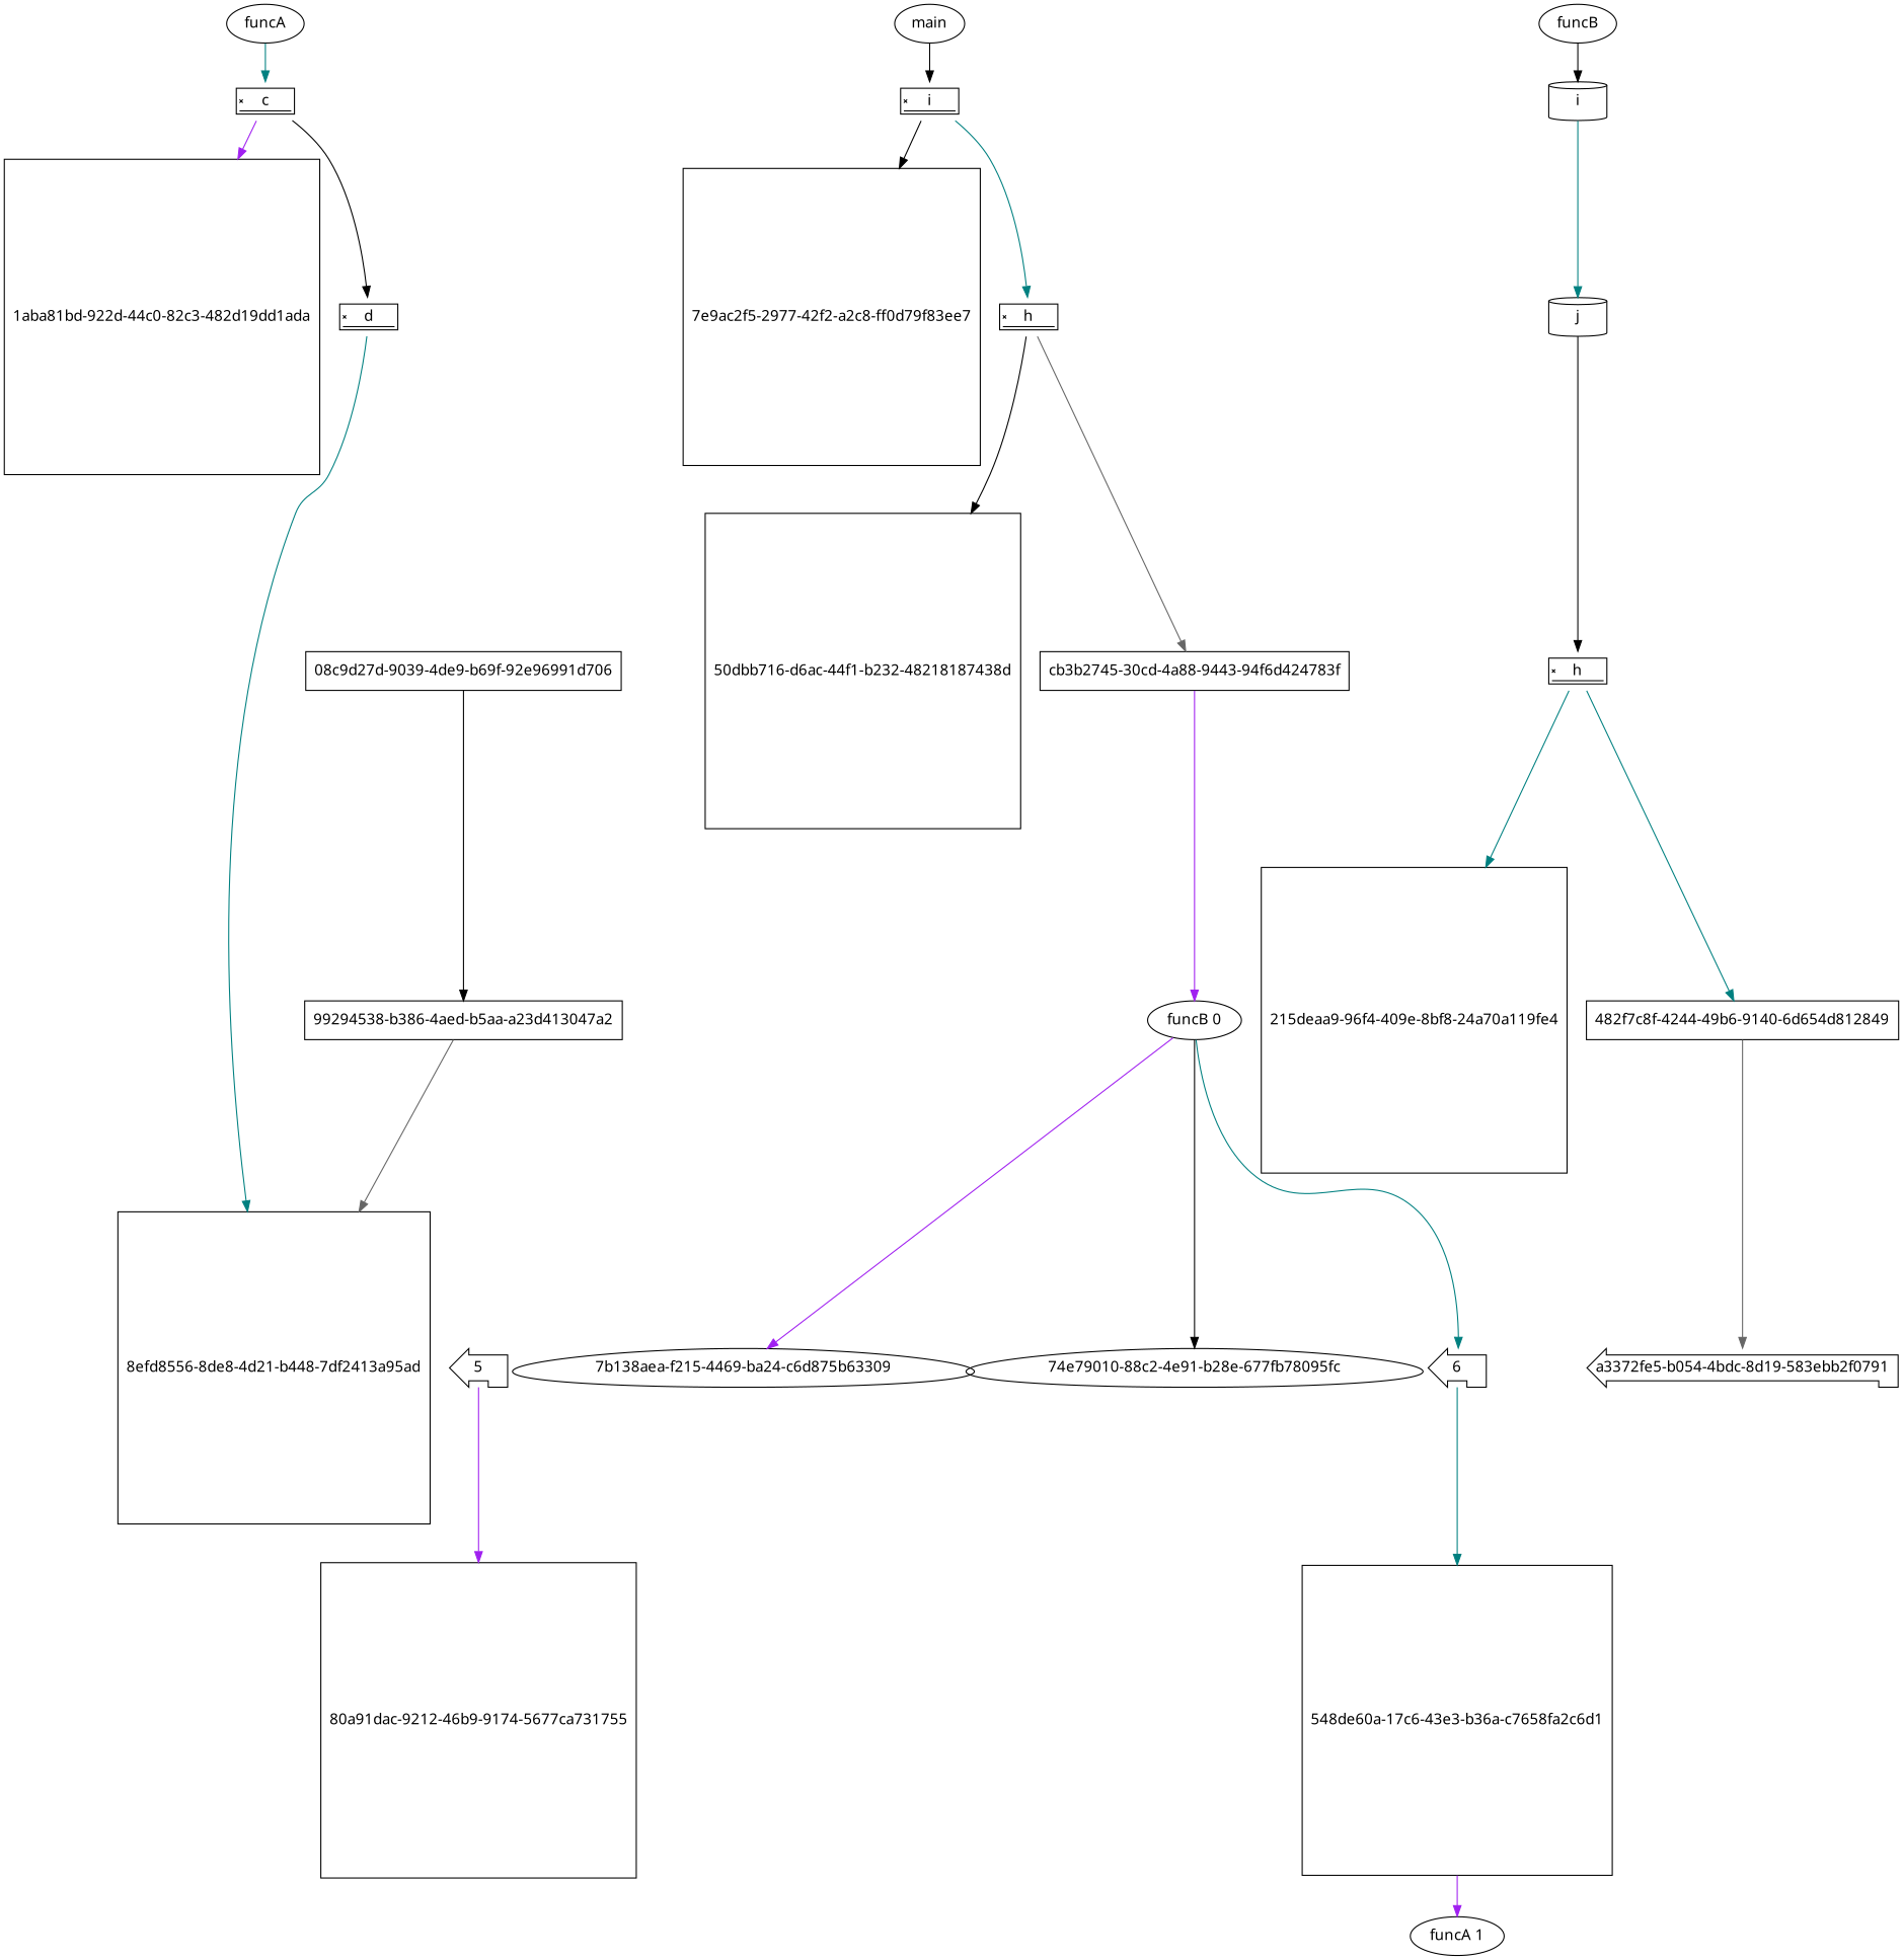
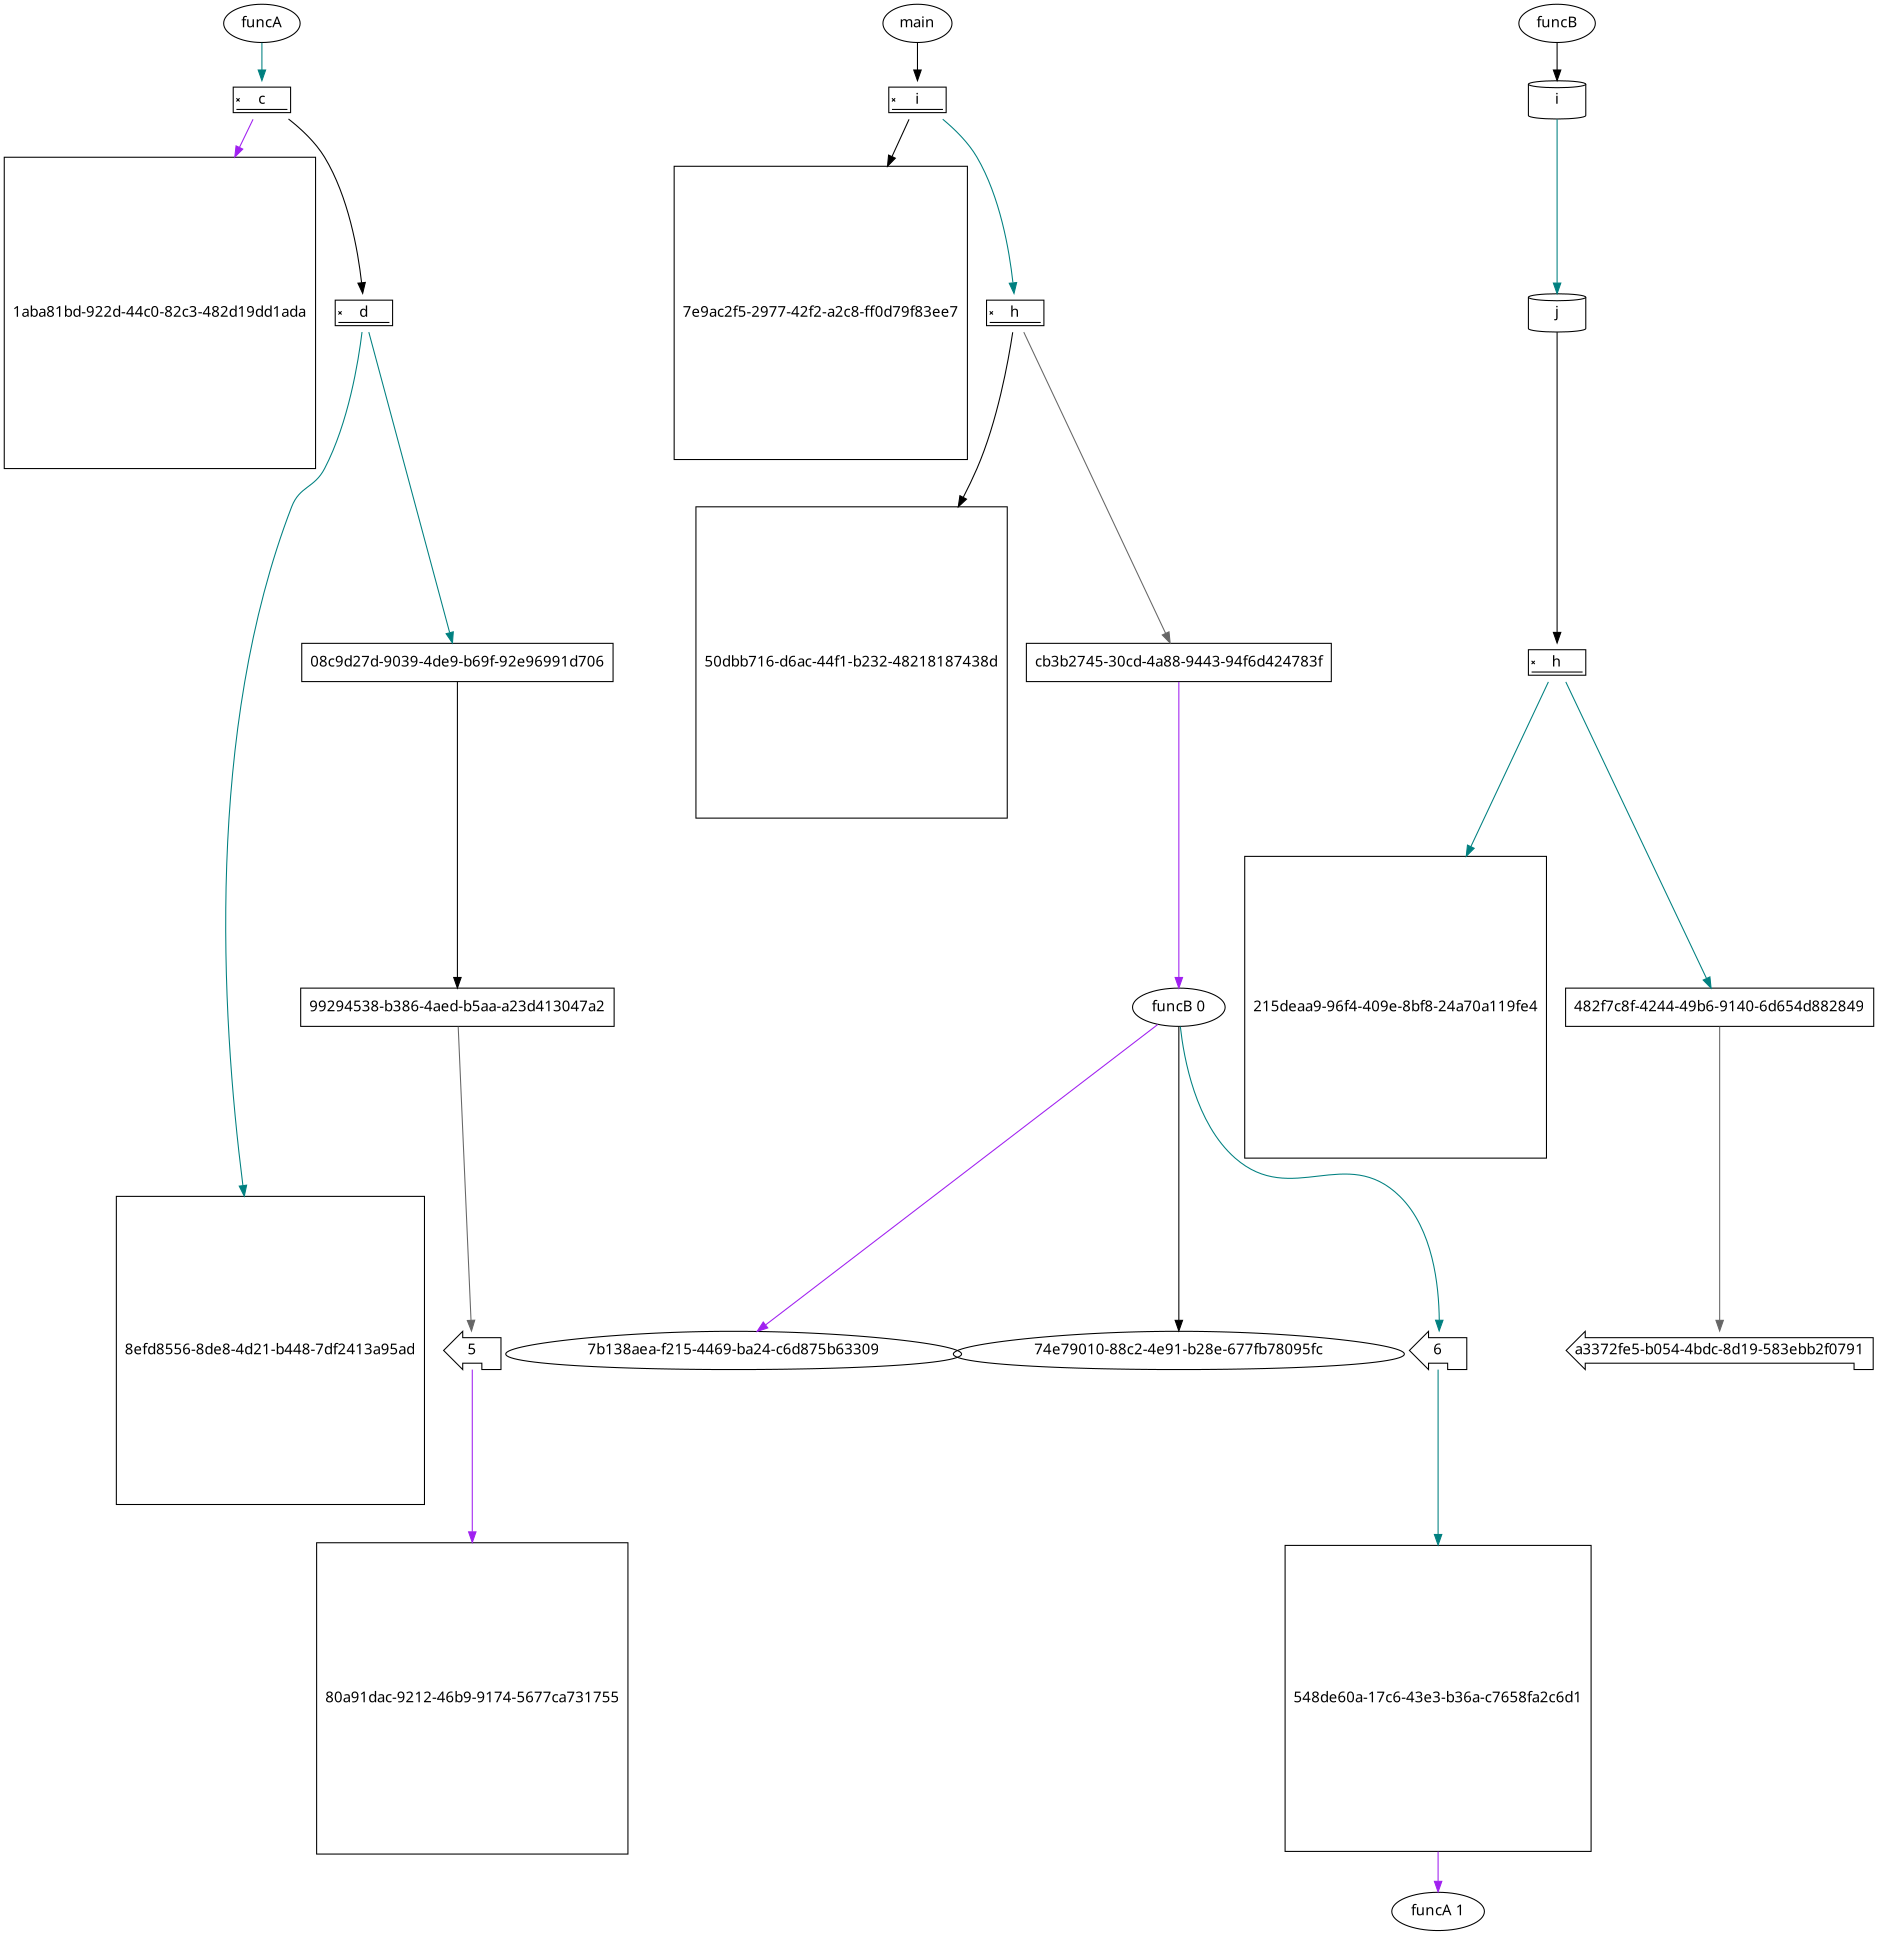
  digraph {
    fontname="Noto Sans"
    node [fontname="Noto Sans" shape=square]
    edge [color=teal fontname="Noto Sans"]
    n1 [height=0.5 label=funcA shape=ellipse width=0.94305]
    n2 [height=0.5 label=c shape=signature width=0.75]
    "1aba81bd-922d-44c0-82c3-482d19dd1ada" [height=0.5 width=0.5]
    n4 [height=0.5 label=d shape=signature width=0.75]
    "8efd8556-8de8-4d21-b448-7df2413a95ad" [height=0.5 width=0.5]
    "08c9d27d-9039-4de9-b69f-92e96991d706" [height=0.5 shape=rect width=0.75]
    "99294538-b386-4aed-b5aa-a23d413047a2" [height=0.5 shape=rect width=0.75]
    n8 [height=0.5 label=5 shape=lpromoter width=0.75]
    "80a91dac-9212-46b9-9174-5677ca731755" [height=0.5 width=0.5]
    n10 [height=0.5 label=main shape=ellipse width=0.82932]
    n11 [height=0.5 label=i shape=signature width=0.75]
    "7e9ac2f5-2977-42f2-a2c8-ff0d79f83ee7" [height=0.5 width=0.5]
    n13 [height=0.5 label=h shape=signature width=0.75]
    "50dbb716-d6ac-44f1-b232-48218187438d" [height=0.5 width=0.5]
    "cb3b2745-30cd-4a88-9443-94f6d424783f" [height=0.5 shape=rect width=0.75]
    n16 [height=0.5 label="funcB 0" shape=oval width=1.1279]
    "7b138aea-f215-4469-ba24-c6d875b63309" [height=0.5 shape=egg width=0.79843]
    "74e79010-88c2-4e91-b28e-677fb78095fc" [height=0.5 shape=egg width=0.79843]
    n19 [height=0.5 label=6 shape=lpromoter width=0.75]
    "548de60a-17c6-43e3-b36a-c7658fa2c6d1" [height=0.5 width=0.5]
    n21 [height=0.5 label="funcA 1" shape=oval width=1.1279]
    n22 [height=0.5 label=funcB shape=ellipse width=0.92884]
    n23 [height=0.5 label=i shape=cylinder width=0.75]
    n24 [height=0.5 label=j shape=cylinder width=0.75]
    n25 [height=0.5 label=h shape=signature width=0.75]
    "215deaa9-96f4-409e-8bf8-24a70a119fe4" [height=0.5 width=0.5]
-   "482f7c8f-4244-49b6-9140-6d654d882849" [height=0.5 shape=rect width=0.75 label="482f7c8f-4244-49b6-9140-6d654d812849"]
+   "482f7c8f-4244-49b6-9140-6d654d882849" [height=0.5 shape=rect width=0.75]
    "a3372fe5-b054-4bdc-8d19-583ebb2f0791" [height=0.5 shape=lpromoter width=0.75]
    n1 -> n2
    n2 -> "1aba81bd-922d-44c0-82c3-482d19dd1ada" [color=purple]
    n2 -> n4 [color=black]
    n4 -> "8efd8556-8de8-4d21-b448-7df2413a95ad"
+   n4 -> "08c9d27d-9039-4de9-b69f-92e96991d706"
    "08c9d27d-9039-4de9-b69f-92e96991d706" -> "99294538-b386-4aed-b5aa-a23d413047a2" [color=black]
-   "99294538-b386-4aed-b5aa-a23d413047a2" -> "8efd8556-8de8-4d21-b448-7df2413a95ad" [color=gray40]
+   "99294538-b386-4aed-b5aa-a23d413047a2" -> n8 [color=gray40]
    n8 -> "80a91dac-9212-46b9-9174-5677ca731755" [color=purple]
    n10 -> n11 [color=black]
    n11 -> "7e9ac2f5-2977-42f2-a2c8-ff0d79f83ee7" [color=black]
    n11 -> n13
    n13 -> "50dbb716-d6ac-44f1-b232-48218187438d" [color=black]
    n13 -> "cb3b2745-30cd-4a88-9443-94f6d424783f" [color=gray40]
    "cb3b2745-30cd-4a88-9443-94f6d424783f" -> n16 [color=purple]
    n16 -> "7b138aea-f215-4469-ba24-c6d875b63309" [color=purple]
    n16 -> "74e79010-88c2-4e91-b28e-677fb78095fc" [color=black]
    n16 -> n19
    n19 -> "548de60a-17c6-43e3-b36a-c7658fa2c6d1"
    "548de60a-17c6-43e3-b36a-c7658fa2c6d1" -> n21 [color=purple]
    n22 -> n23 [color=black]
    n23 -> n24
    n24 -> n25 [color=black]
    n25 -> "215deaa9-96f4-409e-8bf8-24a70a119fe4"
    n25 -> "482f7c8f-4244-49b6-9140-6d654d882849"
    "482f7c8f-4244-49b6-9140-6d654d882849" -> "a3372fe5-b054-4bdc-8d19-583ebb2f0791" [color=gray40]
  }
